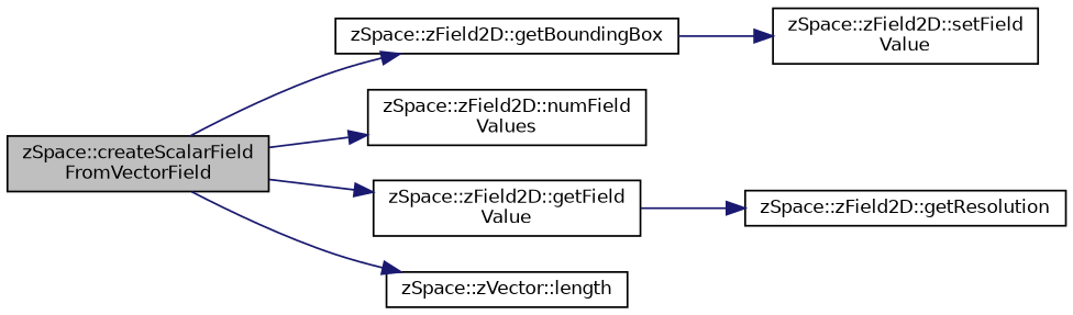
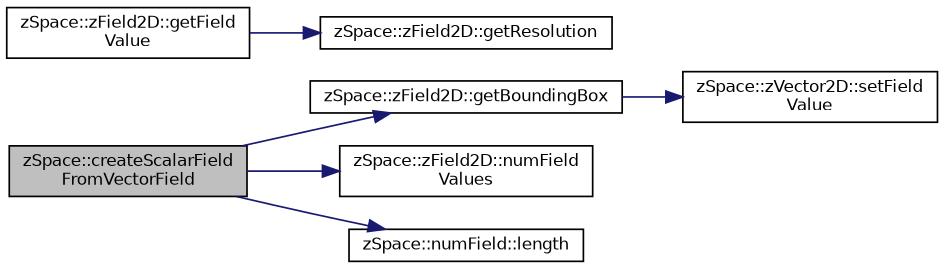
  digraph {
    rankdir=LR
    node [color=black fillcolor=white fontname=Helvetica fontsize=10 shape=record style=filled]
    edge [color=midnightblue fontname=Helvetica fontsize=10 labelfontname=Helvetica labelfontsize=10 style=solid]
    n1 [fillcolor=grey75 fontcolor=black height=0.2 label="zSpace::createScalarField\lFromVectorField" width=0.4]
    n2 [height=0.2 label="zSpace::zField2D::getBoundingBox" width=0.4]
    n3 [height=0.2 label="zSpace::zField2D::numField\lValues" width=0.4]
    n4 [height=0.2 label="zSpace::zField2D::getField\lValue" width=0.4]
-   n5 [height=0.2 label="zSpace::zVector::length" width=0.4]
+   n5 [height=0.2 label="zSpace::numField::length" width=0.4]
    n6 [height=0.2 label="zSpace::zField2D::getResolution" width=0.4]
-   n7 [height=0.2 label="zSpace::zField2D::setField\lValue" width=0.4]
+   n7 [height=0.2 label="zSpace::zVector2D::setField\lValue" width=0.4]
    n1 -> n2
    n1 -> n3
-   n1 -> n4
    n1 -> n5
    n2 -> n7
    n4 -> n6
  }
